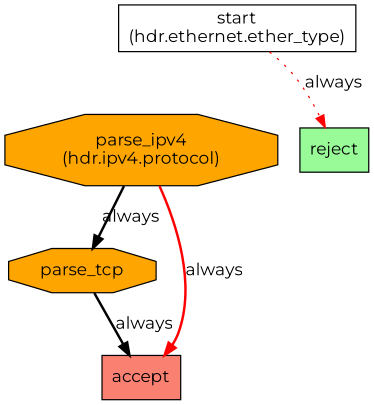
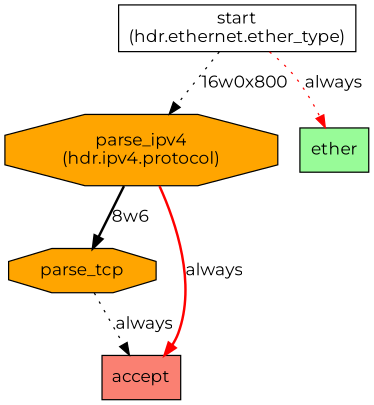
  digraph {
    fontname=Montserrat
    node [fillcolor=orange fontname=Montserrat shape=box style=filled]
    edge [color=black fontname=Montserrat style=dotted]
    n1 [fillcolor=white label="start\n(hdr.ethernet.ether_type)"]
    n2 [label="parse_ipv4\n(hdr.ipv4.protocol)" shape=octagon]
-   n3 [fillcolor=palegreen label=reject]
+   n3 [fillcolor=palegreen label=ether]
    n4 [label=parse_tcp shape=octagon]
    n5 [fillcolor=salmon label=accept]
+   n1 -> n2 [label="16w0x800"]
    n1 -> n3 [color=red label=always]
-   n2 -> n4 [label=always style=bold]
+   n2 -> n4 [label="8w6" style=bold]
    n2 -> n5 [color=red label=always style=bold]
-   n4 -> n5 [label=always style=bold]
+   n4 -> n5 [label=always]
  }
